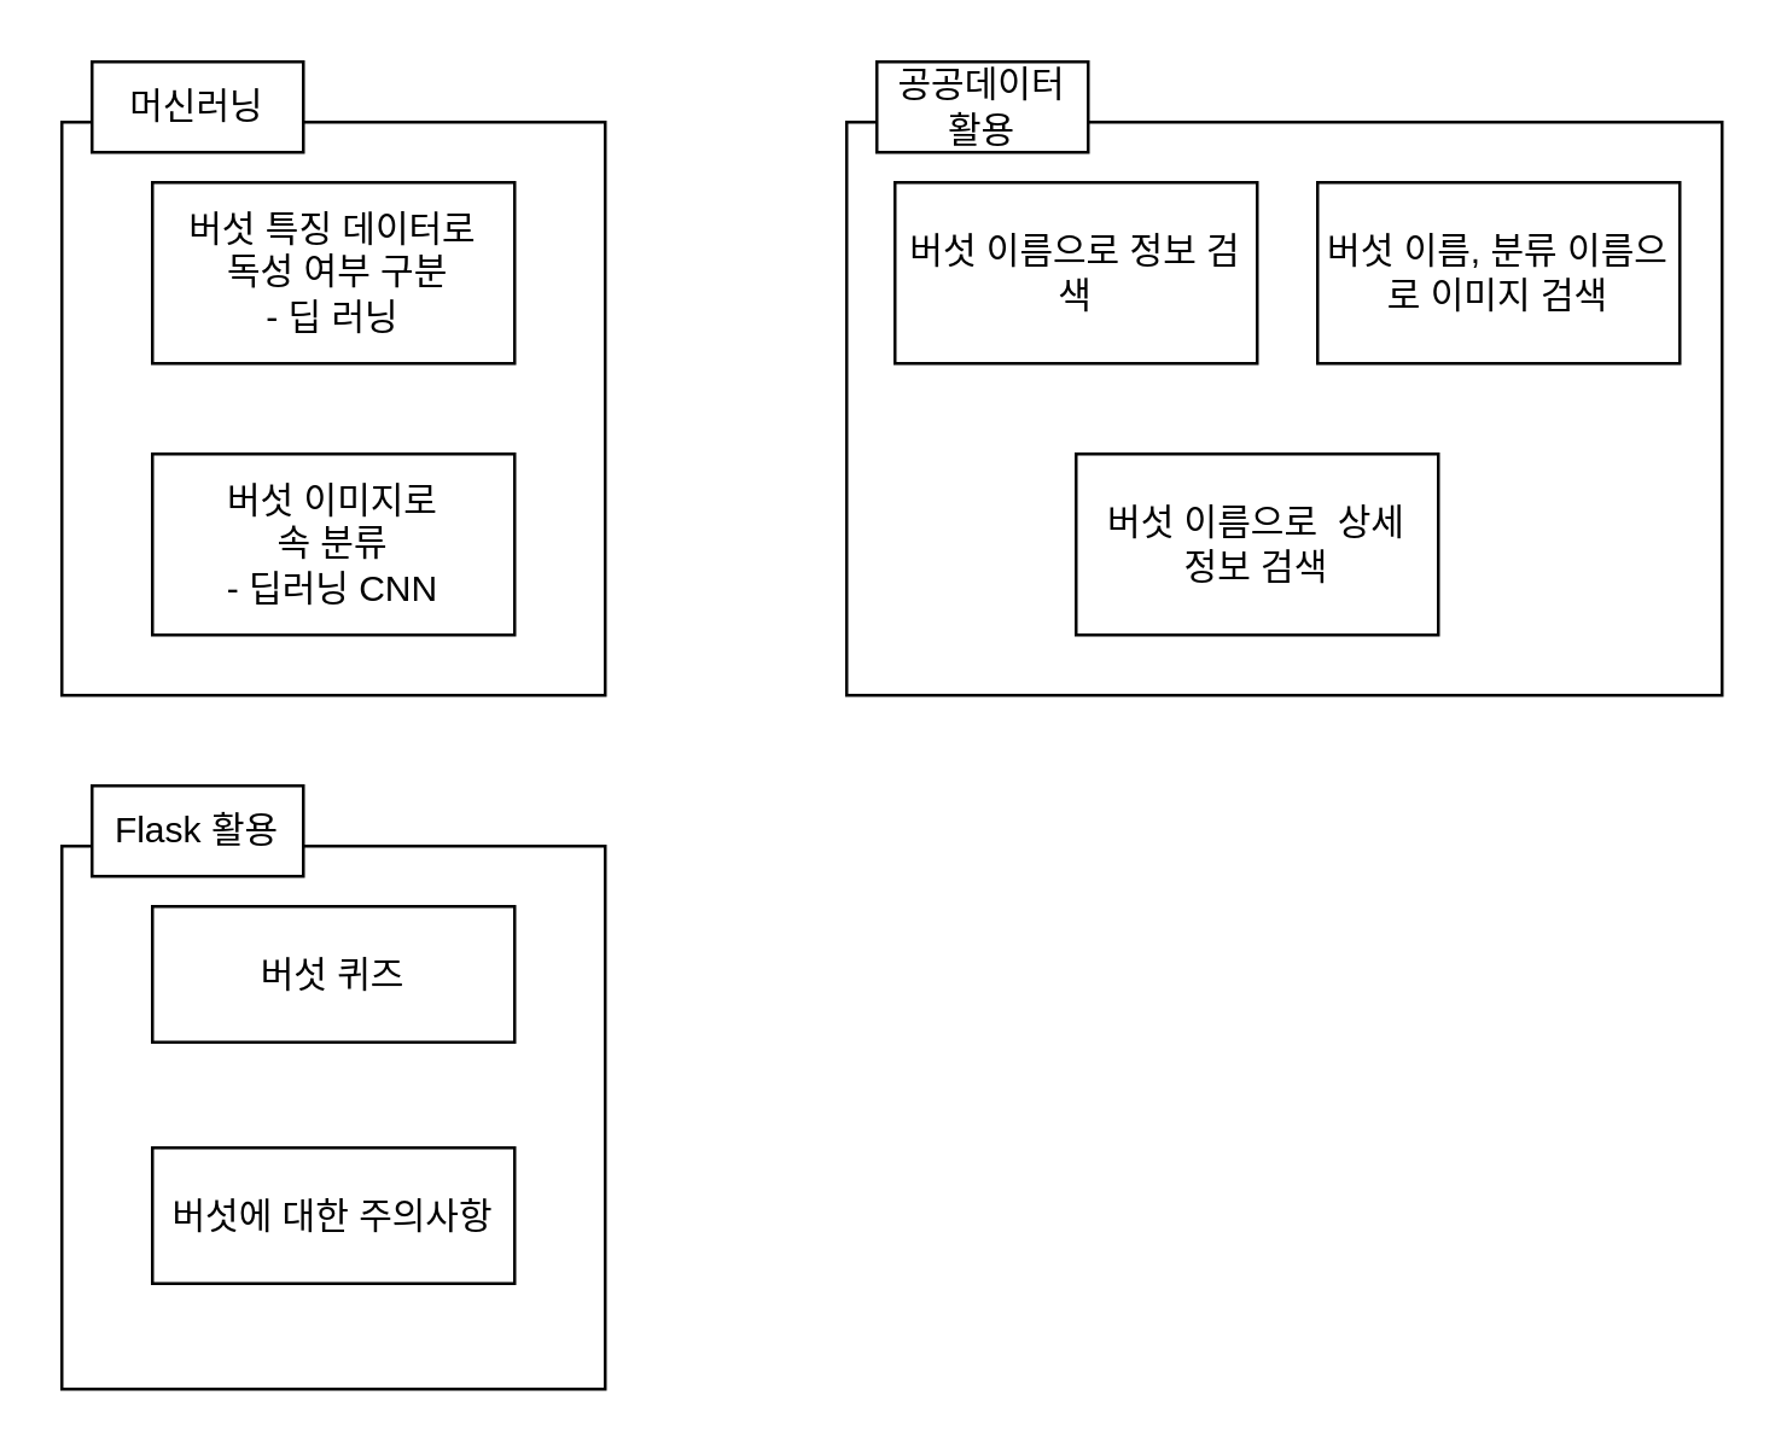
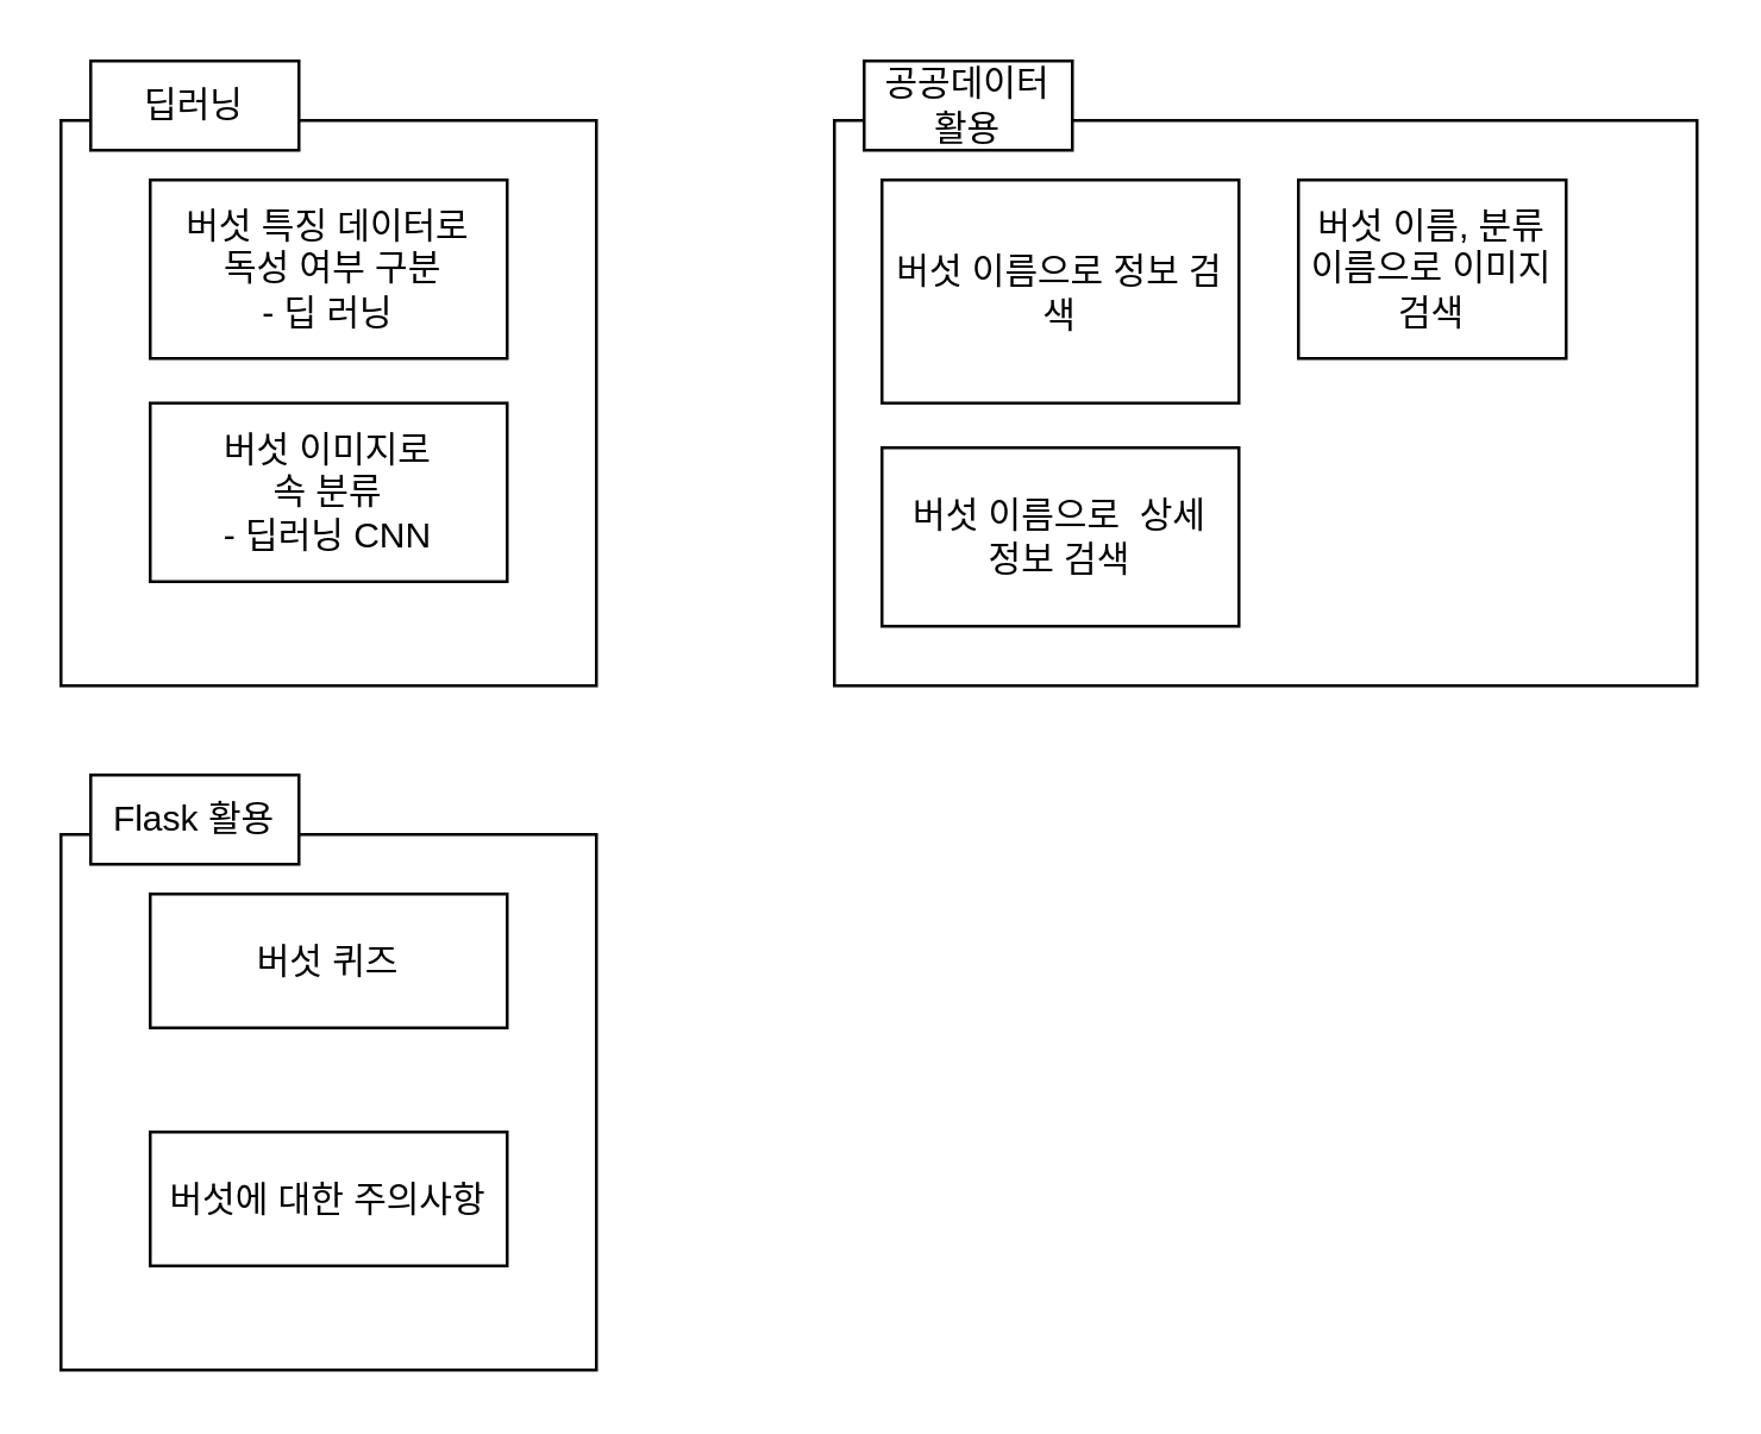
  <mxCell id="0" />
  <mxCell id="1" parent="0" />
  <mxCell id="2" value="버섯 퀴즈" style="rounded=0;whiteSpace=wrap;html=1;" vertex="1" parent="1"><mxGeometry x="50" y="300" width="120" height="45" as="geometry" /></mxCell>
  <mxCell id="3" value="버섯 특징 데이터로&lt;br&gt;&amp;nbsp;독성 여부 구분&lt;br&gt;- 딥 러닝" style="rounded=0;whiteSpace=wrap;html=1;" vertex="1" parent="1"><mxGeometry x="50" y="60" width="120" height="60" as="geometry" /></mxCell>
- <mxCell id="4" value="버섯 이미지로&lt;br&gt;&amp;nbsp;속 분류&amp;nbsp;&lt;br&gt;- 딥러닝 CNN" style="rounded=0;whiteSpace=wrap;html=1;" vertex="1" parent="1"><mxGeometry x="50" y="150" width="120" height="60" as="geometry" /></mxCell>
- <mxCell id="5" value="버섯 이름으로 정보 검색" style="rounded=0;whiteSpace=wrap;html=1;" vertex="1" parent="1"><mxGeometry x="296" y="60" width="120" height="60" as="geometry" /></mxCell>
- <mxCell id="6" value="버섯 이름, 분류 이름으로 이미지 검색" style="rounded=0;whiteSpace=wrap;html=1;" vertex="1" parent="1"><mxGeometry x="436" y="60" width="120" height="60" as="geometry" /></mxCell>
- <mxCell id="7" value="버섯 이름으로&amp;nbsp; 상세 &lt;br&gt;정보 검색" style="rounded=0;whiteSpace=wrap;html=1;" vertex="1" parent="1"><mxGeometry x="356" y="150" width="120" height="60" as="geometry" /></mxCell>
+ <mxCell id="4" value="버섯 이미지로&lt;br&gt;&amp;nbsp;속 분류&amp;nbsp;&lt;br&gt;- 딥러닝 CNN" style="rounded=0;whiteSpace=wrap;html=1;" vertex="1" parent="1"><mxGeometry x="50" y="135" width="120" height="60" as="geometry" /></mxCell>
+ <mxCell id="5" value="버섯 이름으로 정보 검색" style="rounded=0;whiteSpace=wrap;html=1;" vertex="1" parent="1"><mxGeometry x="296" y="60" width="120" height="75" as="geometry" /></mxCell>
+ <mxCell id="6" value="버섯 이름, 분류 이름으로 이미지 검색" style="rounded=0;whiteSpace=wrap;html=1;" vertex="1" parent="1"><mxGeometry x="436" y="60" width="90" height="60" as="geometry" /></mxCell>
+ <mxCell id="7" value="버섯 이름으로&amp;nbsp; 상세 &lt;br&gt;정보 검색" style="rounded=0;whiteSpace=wrap;html=1;" vertex="1" parent="1"><mxGeometry x="296" y="150" width="120" height="60" as="geometry" /></mxCell>
  <mxCell id="8" value="버섯에 대한 주의사항" style="rounded=0;whiteSpace=wrap;html=1;" vertex="1" parent="1"><mxGeometry x="50" y="380" width="120" height="45" as="geometry" /></mxCell>
  <mxCell id="9" value="" style="whiteSpace=wrap;html=1;aspect=fixed;fillColor=none;" vertex="1" parent="1"><mxGeometry x="20" y="280" width="180" height="180" as="geometry" /></mxCell>
  <mxCell id="10" value="" style="whiteSpace=wrap;html=1;fillColor=none;imageAspect=1;" vertex="1" parent="1"><mxGeometry x="280" y="40" width="290" height="190" as="geometry" /></mxCell>
  <mxCell id="11" value="" style="whiteSpace=wrap;html=1;fillColor=none;imageAspect=1;" vertex="1" parent="1"><mxGeometry x="20" y="40" width="180" height="190" as="geometry" /></mxCell>
- <mxCell id="12" value="머신러닝" style="rounded=0;whiteSpace=wrap;html=1;" vertex="1" parent="1"><mxGeometry x="30" y="20" width="70" height="30" as="geometry" /></mxCell>
+ <mxCell id="12" value="딥러닝" style="rounded=0;whiteSpace=wrap;html=1;" vertex="1" parent="1"><mxGeometry x="30" y="20" width="70" height="30" as="geometry" /></mxCell>
  <mxCell id="13" value="공공데이터 활용" style="rounded=0;whiteSpace=wrap;html=1;" vertex="1" parent="1"><mxGeometry x="290" y="20" width="70" height="30" as="geometry" /></mxCell>
  <mxCell id="14" value="Flask 활용" style="rounded=0;whiteSpace=wrap;html=1;" vertex="1" parent="1"><mxGeometry x="30" y="260" width="70" height="30" as="geometry" /></mxCell>
